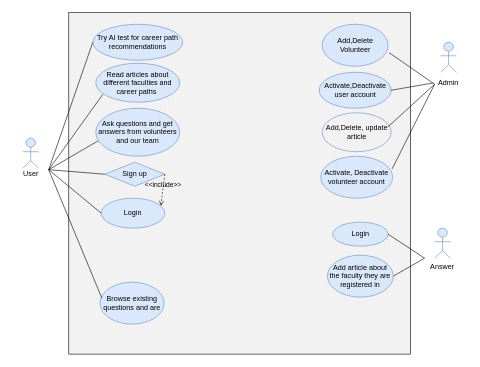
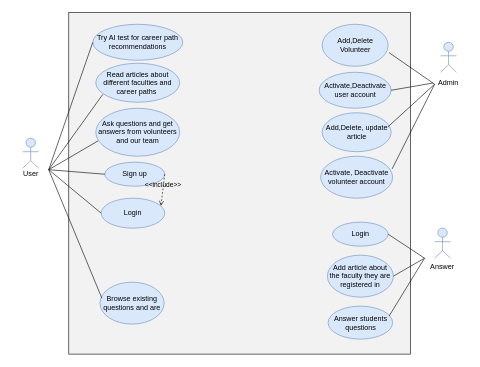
  <mxCell id="0" />
  <mxCell id="1" parent="0" />
  <mxCell id="2" value="" style="whiteSpace=wrap;html=1;aspect=fixed;fillColor=#F2F2F2;" vertex="1" parent="1"><mxGeometry x="114" y="20" width="570" height="570" as="geometry" /></mxCell>
  <mxCell id="3" value="" style="html=1;outlineConnect=0;whiteSpace=wrap;fillColor=#dae8fc;verticalLabelPosition=bottom;verticalAlign=top;align=center;shape=mxgraph.archimate3.actor;strokeColor=#6c8ebf;" vertex="1" parent="1"><mxGeometry x="37.25" y="230" width="26.5" height="50" as="geometry" /></mxCell>
  <mxCell id="4" value="User" style="text;html=1;align=center;verticalAlign=middle;whiteSpace=wrap;rounded=0;" vertex="1" parent="1"><mxGeometry x="20.5" y="275" width="60" height="30" as="geometry" /></mxCell>
  <mxCell id="5" value="Try AI test for career path recommendations" style="ellipse;whiteSpace=wrap;html=1;fillColor=#dae8fc;strokeColor=#6c8ebf;" vertex="1" parent="1"><mxGeometry x="154" y="40" width="150" height="60" as="geometry" /></mxCell>
  <mxCell id="6" value="Read articles about different faculties and career paths&amp;nbsp;" style="ellipse;whiteSpace=wrap;html=1;fillColor=#dae8fc;strokeColor=#6c8ebf;" vertex="1" parent="1"><mxGeometry x="159" y="105" width="140" height="65" as="geometry" /></mxCell>
  <mxCell id="7" value="Ask questions and get answers from volunteers and our team" style="ellipse;whiteSpace=wrap;html=1;fillColor=#dae8fc;strokeColor=#6c8ebf;" vertex="1" parent="1"><mxGeometry x="159" y="180" width="140" height="80" as="geometry" /></mxCell>
- <mxCell id="8" value="Sign up" style="rhombus;whiteSpace=wrap;html=1;fillColor=#dae8fc;strokeColor=#6c8ebf;" vertex="1" parent="1"><mxGeometry x="174" y="270" width="100" height="40" as="geometry" /></mxCell>
+ <mxCell id="8" value="Sign up" style="ellipse;whiteSpace=wrap;html=1;fillColor=#dae8fc;strokeColor=#6c8ebf;" vertex="1" parent="1"><mxGeometry x="174" y="270" width="100" height="40" as="geometry" /></mxCell>
  <mxCell id="9" value="Login" style="ellipse;whiteSpace=wrap;html=1;fillColor=#dae8fc;strokeColor=#6c8ebf;" vertex="1" parent="1"><mxGeometry x="168" y="330" width="106" height="50" as="geometry" /></mxCell>
  <mxCell id="10" value="&amp;lt;&amp;lt;include&amp;gt;&amp;gt;" style="html=1;verticalAlign=bottom;labelBackgroundColor=none;endArrow=open;endFill=0;dashed=1;rounded=0;exitX=1;exitY=0.5;exitDx=0;exitDy=0;entryX=0.94;entryY=0.253;entryDx=0;entryDy=0;entryPerimeter=0;" edge="1" parent="1" source="8" target="9"><mxGeometry width="160" relative="1" as="geometry"><mxPoint x="314" y="310" as="sourcePoint" /><mxPoint x="474" y="310" as="targetPoint" /></mxGeometry></mxCell>
  <mxCell id="11" value="Browse existing questions and are" style="ellipse;whiteSpace=wrap;html=1;fillColor=#dae8fc;strokeColor=#6c8ebf;" vertex="1" parent="1"><mxGeometry x="166" y="470" width="107" height="70" as="geometry" /></mxCell>
  <mxCell id="12" value="" style="endArrow=none;html=1;rounded=0;entryX=0;entryY=0.5;entryDx=0;entryDy=0;exitX=1;exitY=0.25;exitDx=0;exitDy=0;" edge="1" parent="1" source="4" target="5"><mxGeometry width="50" height="50" relative="1" as="geometry"><mxPoint x="84" y="150" as="sourcePoint" /><mxPoint x="134" y="100" as="targetPoint" /></mxGeometry></mxCell>
  <mxCell id="13" value="" style="endArrow=none;html=1;rounded=0;exitX=1;exitY=0.25;exitDx=0;exitDy=0;entryX=0.084;entryY=0.797;entryDx=0;entryDy=0;entryPerimeter=0;" edge="1" parent="1" source="4" target="6"><mxGeometry width="50" height="50" relative="1" as="geometry"><mxPoint x="124" y="210" as="sourcePoint" /><mxPoint x="174" y="160" as="targetPoint" /></mxGeometry></mxCell>
  <mxCell id="14" value="" style="endArrow=none;html=1;rounded=0;exitX=1;exitY=0.25;exitDx=0;exitDy=0;entryX=0.027;entryY=0.68;entryDx=0;entryDy=0;entryPerimeter=0;" edge="1" parent="1" source="4" target="7"><mxGeometry width="50" height="50" relative="1" as="geometry"><mxPoint x="114" y="290" as="sourcePoint" /><mxPoint x="164" y="240" as="targetPoint" /></mxGeometry></mxCell>
  <mxCell id="15" value="" style="endArrow=none;html=1;rounded=0;entryX=0;entryY=0.5;entryDx=0;entryDy=0;exitX=1;exitY=0.25;exitDx=0;exitDy=0;" edge="1" parent="1" source="4" target="8"><mxGeometry width="50" height="50" relative="1" as="geometry"><mxPoint x="114" y="340" as="sourcePoint" /><mxPoint x="164" y="290" as="targetPoint" /></mxGeometry></mxCell>
  <mxCell id="16" value="" style="endArrow=none;html=1;rounded=0;entryX=0;entryY=0.5;entryDx=0;entryDy=0;exitX=1;exitY=0.25;exitDx=0;exitDy=0;" edge="1" parent="1" source="4" target="9"><mxGeometry width="50" height="50" relative="1" as="geometry"><mxPoint x="84" y="280" as="sourcePoint" /><mxPoint x="134" y="330" as="targetPoint" /></mxGeometry></mxCell>
  <mxCell id="17" value="" style="endArrow=none;html=1;rounded=0;entryX=0.03;entryY=0.383;entryDx=0;entryDy=0;entryPerimeter=0;exitX=1;exitY=0.25;exitDx=0;exitDy=0;" edge="1" parent="1" source="4" target="11"><mxGeometry width="50" height="50" relative="1" as="geometry"><mxPoint x="84" y="280" as="sourcePoint" /><mxPoint x="124" y="460" as="targetPoint" /></mxGeometry></mxCell>
  <mxCell id="18" value="" style="html=1;outlineConnect=0;whiteSpace=wrap;fillColor=#dae8fc;verticalLabelPosition=bottom;verticalAlign=top;align=center;shape=mxgraph.archimate3.actor;strokeColor=#6c8ebf;" vertex="1" parent="1"><mxGeometry x="734" y="70" width="26.5" height="50" as="geometry" /></mxCell>
  <mxCell id="19" value="Admin" style="text;html=1;align=center;verticalAlign=middle;whiteSpace=wrap;rounded=0;" vertex="1" parent="1"><mxGeometry x="717.25" y="122.5" width="60" height="30" as="geometry" /></mxCell>
  <mxCell id="20" value="Add,Delete Volunteer" style="ellipse;whiteSpace=wrap;html=1;fillColor=#dae8fc;strokeColor=#6c8ebf;" vertex="1" parent="1"><mxGeometry x="536.5" y="40" width="110" height="70" as="geometry" /></mxCell>
  <mxCell id="21" value="Activate,Deactivate user account" style="ellipse;whiteSpace=wrap;html=1;fillColor=#dae8fc;strokeColor=#6c8ebf;" vertex="1" parent="1"><mxGeometry x="531.5" y="120" width="120" height="60" as="geometry" /></mxCell>
- <mxCell id="22" value="Add,Delete, update article" style="ellipse;whiteSpace=wrap;html=1;fillColor=#f2f2f2;strokeColor=#6c8ebf;" vertex="1" parent="1"><mxGeometry x="536.5" y="187.5" width="115" height="65" as="geometry" /></mxCell>
+ <mxCell id="22" value="Add,Delete, update article" style="ellipse;whiteSpace=wrap;html=1;fillColor=#dae8fc;strokeColor=#6c8ebf;" vertex="1" parent="1"><mxGeometry x="536.5" y="187.5" width="115" height="65" as="geometry" /></mxCell>
  <mxCell id="23" value="Activate, Deactivate volunteer account" style="ellipse;whiteSpace=wrap;html=1;fillColor=#dae8fc;strokeColor=#6c8ebf;" vertex="1" parent="1"><mxGeometry x="534" y="260" width="120" height="70" as="geometry" /></mxCell>
  <mxCell id="24" value="" style="endArrow=none;html=1;rounded=0;entryX=0.113;entryY=0.583;entryDx=0;entryDy=0;exitX=1.014;exitY=0.675;exitDx=0;exitDy=0;exitPerimeter=0;entryPerimeter=0;" edge="1" parent="1" source="20" target="19"><mxGeometry width="50" height="50" relative="1" as="geometry"><mxPoint x="654" y="170" as="sourcePoint" /><mxPoint x="704" y="120" as="targetPoint" /></mxGeometry></mxCell>
  <mxCell id="25" value="" style="endArrow=none;html=1;rounded=0;exitX=1;exitY=0.5;exitDx=0;exitDy=0;" edge="1" parent="1" source="21"><mxGeometry width="50" height="50" relative="1" as="geometry"><mxPoint x="664" y="220" as="sourcePoint" /><mxPoint x="721" y="138" as="targetPoint" /></mxGeometry></mxCell>
  <mxCell id="26" value="" style="endArrow=none;html=1;rounded=0;exitX=0.951;exitY=0.367;exitDx=0;exitDy=0;exitPerimeter=0;" edge="1" parent="1" source="22"><mxGeometry width="50" height="50" relative="1" as="geometry"><mxPoint x="654" y="230" as="sourcePoint" /><mxPoint x="724" y="140" as="targetPoint" /></mxGeometry></mxCell>
  <mxCell id="27" value="" style="endArrow=none;html=1;rounded=0;exitX=0.993;exitY=0.302;exitDx=0;exitDy=0;exitPerimeter=0;" edge="1" parent="1" source="23"><mxGeometry width="50" height="50" relative="1" as="geometry"><mxPoint x="674" y="270" as="sourcePoint" /><mxPoint x="724" y="140" as="targetPoint" /></mxGeometry></mxCell>
  <mxCell id="28" value="" style="html=1;outlineConnect=0;whiteSpace=wrap;fillColor=#dae8fc;verticalLabelPosition=bottom;verticalAlign=top;align=center;shape=mxgraph.archimate3.actor;strokeColor=#6c8ebf;" vertex="1" parent="1"><mxGeometry x="724" y="380" width="26.5" height="50" as="geometry" /></mxCell>
  <mxCell id="29" value="Answer" style="text;html=1;align=center;verticalAlign=middle;whiteSpace=wrap;rounded=0;" vertex="1" parent="1"><mxGeometry x="707.25" y="430" width="60" height="30" as="geometry" /></mxCell>
+ <mxCell id="30" value="Answer students questions" style="ellipse;whiteSpace=wrap;html=1;fillColor=#dae8fc;strokeColor=#6c8ebf;" vertex="1" parent="1"><mxGeometry x="546.5" y="510" width="107.5" height="55" as="geometry" /></mxCell>
  <mxCell id="31" value="Add article about the faculty they are registered in" style="ellipse;whiteSpace=wrap;html=1;fillColor=#dae8fc;strokeColor=#6c8ebf;" vertex="1" parent="1"><mxGeometry x="545.25" y="425" width="110" height="70" as="geometry" /></mxCell>
  <mxCell id="32" value="Login" style="ellipse;whiteSpace=wrap;html=1;fillColor=#dae8fc;strokeColor=#6c8ebf;" vertex="1" parent="1"><mxGeometry x="554" y="370" width="92.5" height="40" as="geometry" /></mxCell>
  <mxCell id="33" value="" style="endArrow=none;html=1;rounded=0;exitX=1;exitY=0.5;exitDx=0;exitDy=0;entryX=0;entryY=0;entryDx=0;entryDy=0;" edge="1" parent="1" source="32" target="29"><mxGeometry width="50" height="50" relative="1" as="geometry"><mxPoint x="674" y="410" as="sourcePoint" /><mxPoint x="724" y="360" as="targetPoint" /></mxGeometry></mxCell>
  <mxCell id="34" value="" style="endArrow=none;html=1;rounded=0;entryX=0;entryY=0;entryDx=0;entryDy=0;exitX=1;exitY=0.5;exitDx=0;exitDy=0;" edge="1" parent="1" source="31" target="29"><mxGeometry width="50" height="50" relative="1" as="geometry"><mxPoint x="654" y="500" as="sourcePoint" /><mxPoint x="704" y="450" as="targetPoint" /></mxGeometry></mxCell>
+ <mxCell id="35" value="" style="endArrow=none;html=1;rounded=0;entryX=0;entryY=0;entryDx=0;entryDy=0;exitX=0.945;exitY=0.302;exitDx=0;exitDy=0;exitPerimeter=0;" edge="1" parent="1" source="30" target="29"><mxGeometry width="50" height="50" relative="1" as="geometry"><mxPoint x="654" y="520" as="sourcePoint" /><mxPoint x="704" y="430" as="targetPoint" /></mxGeometry></mxCell>
